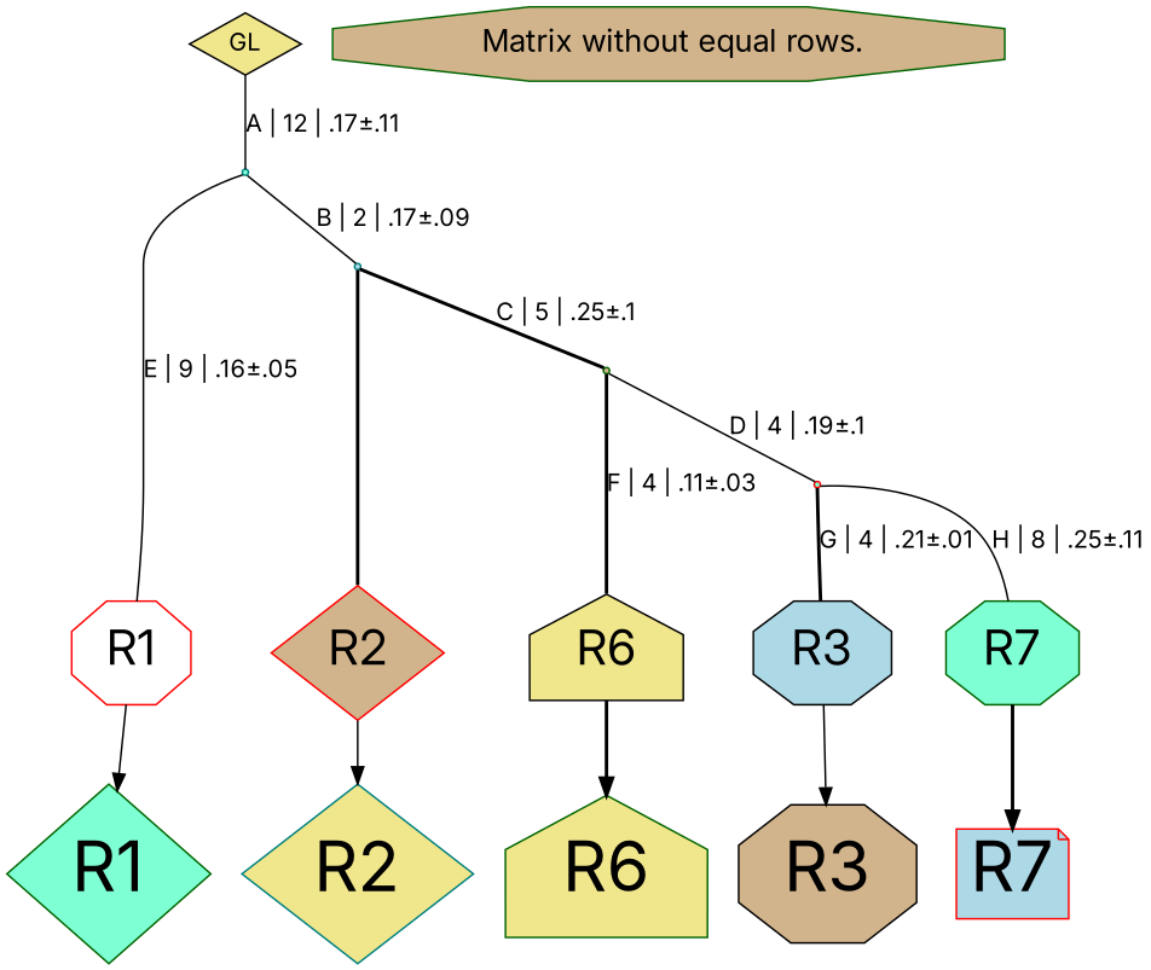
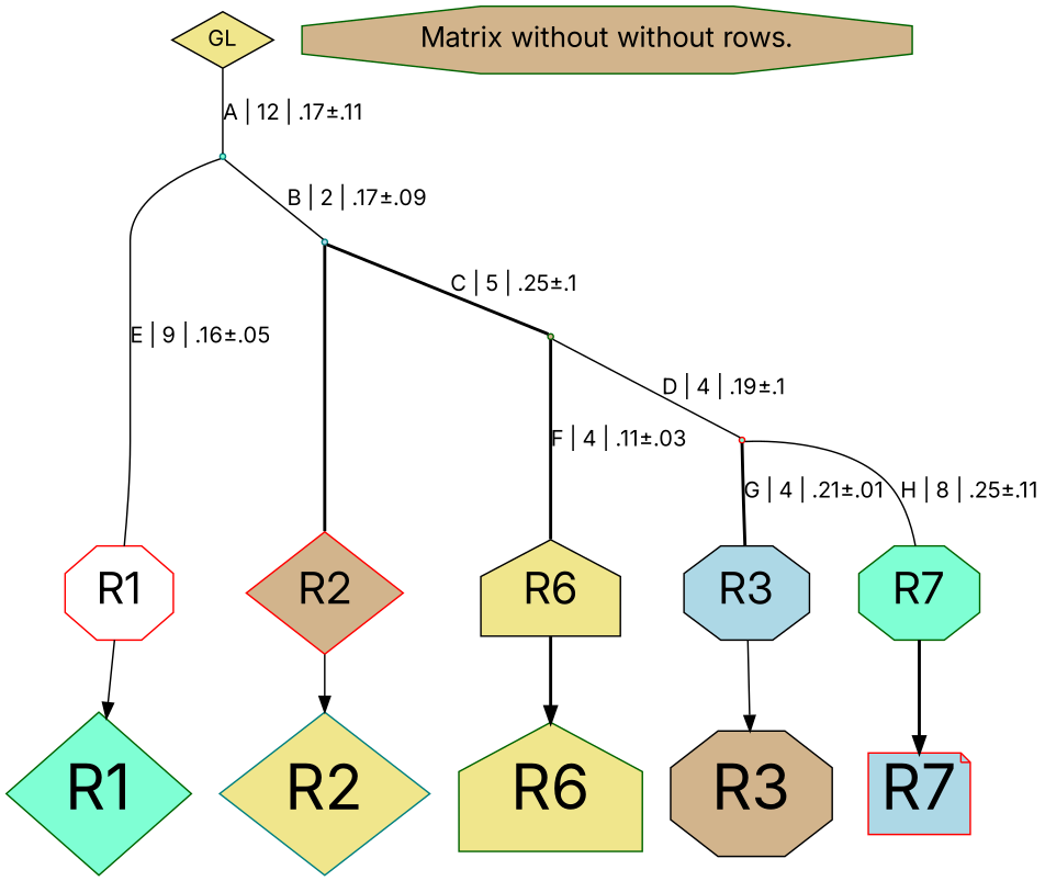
  digraph {
    fontname=Inter
    node [fillcolor=tan shape=octagon style=filled color=darkgreen fontname=Inter]
    edge [arrowhead=none style=solid fontname=Inter]
    n1 [fillcolor=white fontsize=28 label=R1 color=red]
    n2 [fontsize=28 label=R2 shape=diamond color=red]
    n3 [fillcolor=khaki fontsize=28 label=R6 shape=house color=black]
    n4 [fillcolor=lightblue fontsize=28 label=R3 color=black]
    n5 [fillcolor=aquamarine fontsize=28 label=R7]
    n6 [fontsize=40 label=R1 shape=diamond fillcolor=aquamarine]
    n7 [fontsize=40 label=R2 shape=diamond fillcolor=khaki color=teal]
    n8 [fontsize=40 label=R6 shape=house fillcolor=khaki]
    n9 [fontsize=40 label=R3 color=black]
    n10 [fontsize=40 label=R7 shape=note fillcolor=lightblue color=red]
-   n11 [fontsize=18 label=" Matrix without equal rows."]
+   n11 [fontsize=18 label="Matrix without without rows."]
    Int1 [fillcolor=aquamarine shape=point color=red]
    Int2 [shape=point]
    Int3 [fillcolor=lightblue shape=point color=teal]
    Int4 [fillcolor=aquamarine shape=point color=teal]
    n16 [fillcolor=khaki label=GL shape=diamond color=black]
    subgraph sub_1 {
      rank=same
      n1
      n2
      n3
      n4
      n5
    }
    n1 -> n6 [arrowhead=normal]
    n2 -> n7 [arrowhead=normal]
    n3 -> n8 [arrowhead=normal style=bold]
    n4 -> n9 [arrowhead=normal]
    n5 -> n10 [arrowhead=normal style=bold]
    Int1 -> n4 [label="G | 4 | .21±.01" style=bold]
    Int1 -> n5 [label="H | 8 | .25±.11"]
    Int2 -> n3 [label="F | 4 | .11±.03" style=bold]
    Int2 -> Int1 [label="D | 4 | .19±.1"]
    Int3 -> n2 [style=bold]
    Int3 -> Int2 [label="C | 5 | .25±.1" style=bold]
    Int4 -> n1 [label="E | 9 | .16±.05"]
    Int4 -> Int3 [label="B | 2 | .17±.09"]
    n16 -> Int4 [label="A | 12 | .17±.11"]
  }
